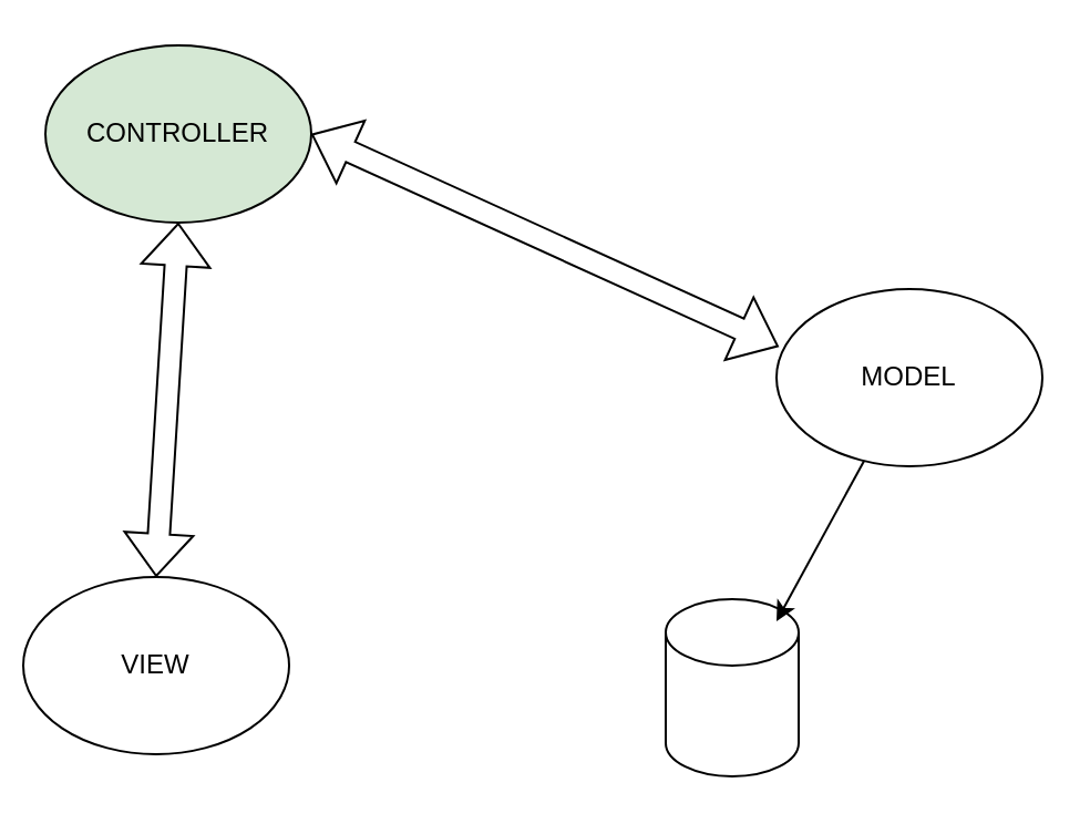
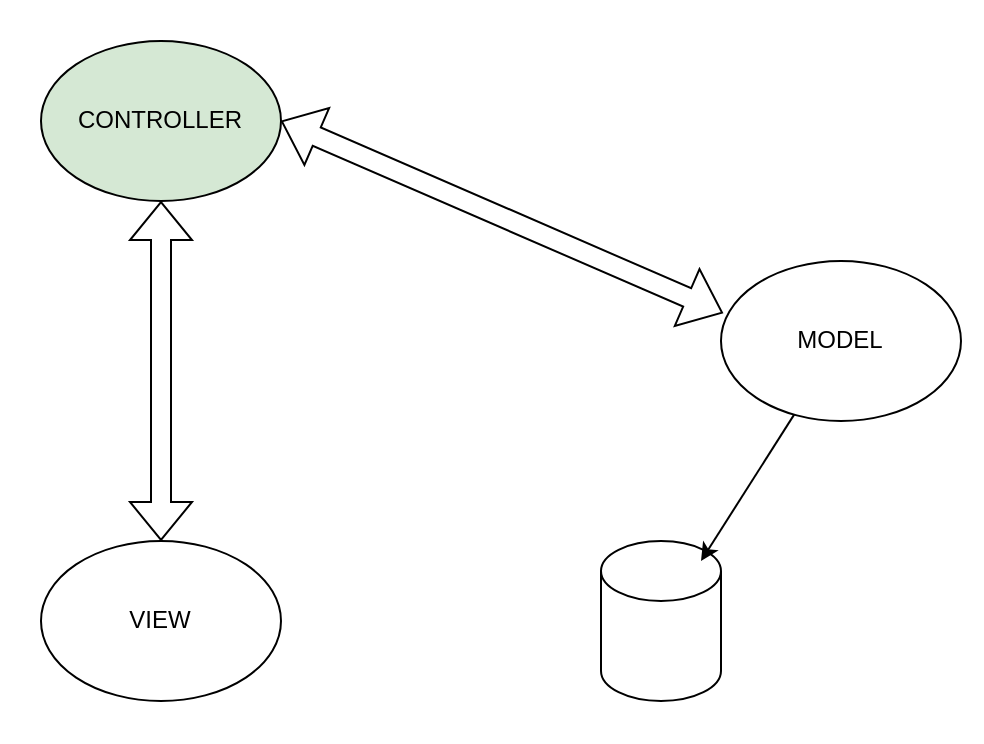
  <mxCell id="0" />
  <mxCell id="1" parent="0" />
  <mxCell id="2" value="CONTROLLER" style="ellipse;whiteSpace=wrap;html=1;fillColor=#d5e8d4;" parent="1" vertex="1"><mxGeometry x="20" y="20" width="120" height="80" as="geometry" /></mxCell>
- <mxCell id="3" value="MODEL" style="ellipse;whiteSpace=wrap;html=1;" parent="1" vertex="1"><mxGeometry x="350" y="130" width="120" height="80" as="geometry" /></mxCell>
- <mxCell id="4" value="VIEW" style="ellipse;whiteSpace=wrap;html=1;" parent="1" vertex="1"><mxGeometry x="10" y="260" width="120" height="80" as="geometry" /></mxCell>
+ <mxCell id="3" value="MODEL" style="ellipse;whiteSpace=wrap;html=1;" parent="1" vertex="1"><mxGeometry x="360" y="130" width="120" height="80" as="geometry" /></mxCell>
+ <mxCell id="4" value="VIEW" style="ellipse;whiteSpace=wrap;html=1;" parent="1" vertex="1"><mxGeometry x="20" y="270" width="120" height="80" as="geometry" /></mxCell>
  <mxCell id="5" value="" style="shape=flexArrow;endArrow=classic;startArrow=classic;html=1;rounded=0;entryX=0.008;entryY=0.325;entryDx=0;entryDy=0;entryPerimeter=0;exitX=1;exitY=0.5;exitDx=0;exitDy=0;" parent="1" source="2" target="3" edge="1"><mxGeometry width="100" height="100" relative="1" as="geometry"><mxPoint x="230" y="160" as="sourcePoint" /><mxPoint x="330" y="60" as="targetPoint" /></mxGeometry></mxCell>
  <mxCell id="6" value="" style="shape=cylinder3;whiteSpace=wrap;html=1;boundedLbl=1;backgroundOutline=1;size=15;" parent="1" vertex="1"><mxGeometry x="300" y="270" width="60" height="80" as="geometry" /></mxCell>
  <mxCell id="7" value="" style="endArrow=classic;html=1;rounded=0;" parent="1" source="3" edge="1"><mxGeometry width="50" height="50" relative="1" as="geometry"><mxPoint x="150" y="220" as="sourcePoint" /><mxPoint x="350" y="280" as="targetPoint" /></mxGeometry></mxCell>
  <mxCell id="8" value="" style="shape=flexArrow;endArrow=classic;startArrow=classic;html=1;rounded=0;entryX=0.5;entryY=1;entryDx=0;entryDy=0;exitX=0.5;exitY=0;exitDx=0;exitDy=0;" parent="1" source="4" target="2" edge="1"><mxGeometry width="100" height="100" relative="1" as="geometry"><mxPoint x="70" y="230" as="sourcePoint" /><mxPoint x="170" y="130" as="targetPoint" /></mxGeometry></mxCell>
